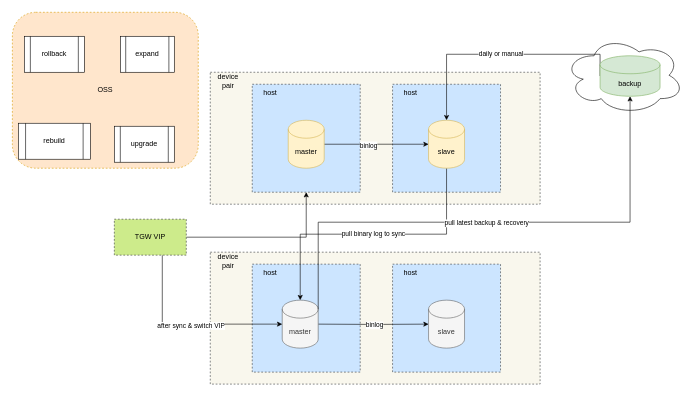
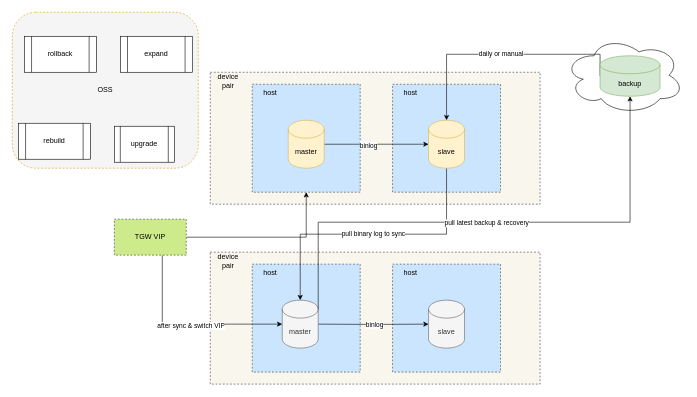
  <mxCell id="0" />
  <mxCell id="1" parent="0" />
  <mxCell id="2" value="" style="rounded=0;whiteSpace=wrap;html=1;dashed=1;fillColor=#f9f7ed;strokeColor=#36393d;" vertex="1" parent="1"><mxGeometry x="350" y="420" width="550" height="220" as="geometry" /></mxCell>
  <mxCell id="3" value="" style="rounded=0;whiteSpace=wrap;html=1;dashed=1;fillColor=#cce5ff;strokeColor=#36393d;" vertex="1" parent="1"><mxGeometry x="420" y="440" width="180" height="180" as="geometry" /></mxCell>
  <mxCell id="4" value="" style="rounded=0;whiteSpace=wrap;html=1;dashed=1;fillColor=#f9f7ed;strokeColor=#36393d;" vertex="1" parent="1"><mxGeometry x="350" y="120" width="550" height="220" as="geometry" /></mxCell>
  <mxCell id="5" value="" style="ellipse;shape=cloud;whiteSpace=wrap;html=1;" vertex="1" parent="1"><mxGeometry x="940" y="60" width="200" height="130" as="geometry" /></mxCell>
  <mxCell id="6" value="" style="rounded=0;whiteSpace=wrap;html=1;dashed=1;fillColor=#cce5ff;strokeColor=#36393d;" vertex="1" parent="1"><mxGeometry x="654" y="140" width="180" height="180" as="geometry" /></mxCell>
  <mxCell id="7" value="daily or manual" style="edgeStyle=orthogonalEdgeStyle;rounded=0;orthogonalLoop=1;jettySize=auto;html=1;exitX=0;exitY=0.5;exitDx=0;exitDy=0;exitPerimeter=0;entryX=0.5;entryY=0;entryDx=0;entryDy=0;entryPerimeter=0;" edge="1" parent="1" source="32" target="13"><mxGeometry relative="1" as="geometry"><mxPoint x="744" y="210" as="targetPoint" /><Array as="points"><mxPoint x="1000" y="90" /><mxPoint x="744" y="90" /></Array></mxGeometry></mxCell>
  <mxCell id="8" value="" style="rounded=0;whiteSpace=wrap;html=1;dashed=1;fillColor=#cce5ff;strokeColor=#36393d;" vertex="1" parent="1"><mxGeometry x="420" y="140" width="180" height="180" as="geometry" /></mxCell>
  <mxCell id="9" style="edgeStyle=orthogonalEdgeStyle;rounded=0;orthogonalLoop=1;jettySize=auto;html=1;exitX=1;exitY=0.5;exitDx=0;exitDy=0;exitPerimeter=0;entryX=0;entryY=0.5;entryDx=0;entryDy=0;entryPerimeter=0;" edge="1" parent="1" source="11" target="13"><mxGeometry relative="1" as="geometry" /></mxCell>
  <mxCell id="10" value="binlog" style="edgeLabel;html=1;align=center;verticalAlign=middle;resizable=0;points=[];" vertex="1" connectable="0" parent="9"><mxGeometry x="-0.161" relative="1" as="geometry"><mxPoint y="1" as="offset" /></mxGeometry></mxCell>
  <mxCell id="11" value="master" style="shape=cylinder3;whiteSpace=wrap;html=1;boundedLbl=1;backgroundOutline=1;size=15;fillColor=#fff2cc;strokeColor=#d6b656;" vertex="1" parent="1"><mxGeometry x="480" y="200" width="60" height="80" as="geometry" /></mxCell>
  <mxCell id="12" value="pull binary log to sync" style="edgeStyle=orthogonalEdgeStyle;rounded=0;orthogonalLoop=1;jettySize=auto;html=1;exitX=0.5;exitY=1;exitDx=0;exitDy=0;exitPerimeter=0;" edge="1" parent="1" source="13" target="23"><mxGeometry relative="1" as="geometry" /></mxCell>
  <mxCell id="13" value="slave" style="shape=cylinder3;whiteSpace=wrap;html=1;boundedLbl=1;backgroundOutline=1;size=15;fillColor=#fff2cc;strokeColor=#d6b656;" vertex="1" parent="1"><mxGeometry x="714" y="200" width="60" height="80" as="geometry" /></mxCell>
  <mxCell id="14" value="host" style="text;html=1;strokeColor=none;fillColor=none;align=center;verticalAlign=middle;whiteSpace=wrap;rounded=0;dashed=1;" vertex="1" parent="1"><mxGeometry x="420" y="140" width="60" height="30" as="geometry" /></mxCell>
  <mxCell id="15" value="host" style="text;html=1;strokeColor=none;fillColor=none;align=center;verticalAlign=middle;whiteSpace=wrap;rounded=0;dashed=1;" vertex="1" parent="1"><mxGeometry x="654" y="140" width="60" height="30" as="geometry" /></mxCell>
- <mxCell id="16" value="OSS" style="rounded=1;whiteSpace=wrap;html=1;dashed=1;fillColor=#ffe6cc;strokeColor=#d79b00;" vertex="1" parent="1"><mxGeometry x="20" y="20" width="310" height="260" as="geometry" /></mxCell>
+ <mxCell id="16" value="OSS" style="rounded=1;whiteSpace=wrap;html=1;dashed=1;fillColor=#f5f5f5;strokeColor=#d79b00;" vertex="1" parent="1"><mxGeometry x="20" y="20" width="310" height="260" as="geometry" /></mxCell>
  <mxCell id="17" value="" style="rounded=0;whiteSpace=wrap;html=1;dashed=1;fillColor=#cce5ff;strokeColor=#36393d;" vertex="1" parent="1"><mxGeometry x="654" y="440" width="180" height="180" as="geometry" /></mxCell>
  <mxCell id="18" style="edgeStyle=orthogonalEdgeStyle;rounded=0;orthogonalLoop=1;jettySize=auto;html=1;exitX=1;exitY=0.5;exitDx=0;exitDy=0;exitPerimeter=0;entryX=0;entryY=0.5;entryDx=0;entryDy=0;entryPerimeter=0;" edge="1" parent="1" target="20"><mxGeometry relative="1" as="geometry"><mxPoint x="530" y="540" as="sourcePoint" /></mxGeometry></mxCell>
  <mxCell id="19" value="binlog" style="edgeLabel;html=1;align=center;verticalAlign=middle;resizable=0;points=[];" vertex="1" connectable="0" parent="18"><mxGeometry x="0.022" relative="1" as="geometry"><mxPoint y="1" as="offset" /></mxGeometry></mxCell>
  <mxCell id="20" value="slave" style="shape=cylinder3;whiteSpace=wrap;html=1;boundedLbl=1;backgroundOutline=1;size=15;fillColor=#f5f5f5;strokeColor=#666666;fontColor=#333333;" vertex="1" parent="1"><mxGeometry x="714" y="500" width="60" height="80" as="geometry" /></mxCell>
  <mxCell id="21" value="host" style="text;html=1;strokeColor=none;fillColor=none;align=center;verticalAlign=middle;whiteSpace=wrap;rounded=0;dashed=1;" vertex="1" parent="1"><mxGeometry x="420" y="440" width="60" height="30" as="geometry" /></mxCell>
  <mxCell id="22" value="host" style="text;html=1;strokeColor=none;fillColor=none;align=center;verticalAlign=middle;whiteSpace=wrap;rounded=0;dashed=1;" vertex="1" parent="1"><mxGeometry x="654" y="440" width="60" height="30" as="geometry" /></mxCell>
  <mxCell id="23" value="master" style="shape=cylinder3;whiteSpace=wrap;html=1;boundedLbl=1;backgroundOutline=1;size=15;fillColor=#f5f5f5;strokeColor=#666666;fontColor=#333333;" vertex="1" parent="1"><mxGeometry x="470" y="500" width="60" height="80" as="geometry" /></mxCell>
  <mxCell id="24" style="edgeStyle=orthogonalEdgeStyle;rounded=0;orthogonalLoop=1;jettySize=auto;html=1;" edge="1" parent="1" source="27" target="8"><mxGeometry relative="1" as="geometry" /></mxCell>
  <mxCell id="25" style="edgeStyle=orthogonalEdgeStyle;rounded=0;orthogonalLoop=1;jettySize=auto;html=1;entryX=0;entryY=0.5;entryDx=0;entryDy=0;entryPerimeter=0;" edge="1" parent="1" source="27" target="23"><mxGeometry relative="1" as="geometry"><mxPoint x="270" y="580" as="targetPoint" /><Array as="points"><mxPoint x="270" y="540" /></Array></mxGeometry></mxCell>
  <mxCell id="26" value="after sync &amp;amp; switch VIP" style="edgeLabel;html=1;align=center;verticalAlign=middle;resizable=0;points=[];" vertex="1" connectable="0" parent="25"><mxGeometry x="0.029" y="-1" relative="1" as="geometry"><mxPoint y="1" as="offset" /></mxGeometry></mxCell>
  <mxCell id="27" value="TGW VIP" style="rounded=0;whiteSpace=wrap;html=1;dashed=1;fillColor=#cdeb8b;strokeColor=#36393d;" vertex="1" parent="1"><mxGeometry x="190" y="365" width="120" height="60" as="geometry" /></mxCell>
  <mxCell id="28" value="device pair" style="text;html=1;strokeColor=none;fillColor=none;align=center;verticalAlign=middle;whiteSpace=wrap;rounded=0;dashed=1;" vertex="1" parent="1"><mxGeometry x="350" y="120" width="60" height="30" as="geometry" /></mxCell>
  <mxCell id="29" value="device pair" style="text;html=1;strokeColor=none;fillColor=none;align=center;verticalAlign=middle;whiteSpace=wrap;rounded=0;dashed=1;" vertex="1" parent="1"><mxGeometry x="350" y="420" width="60" height="30" as="geometry" /></mxCell>
  <mxCell id="30" style="edgeStyle=orthogonalEdgeStyle;rounded=0;orthogonalLoop=1;jettySize=auto;html=1;exitX=1;exitY=0;exitDx=0;exitDy=15;exitPerimeter=0;" edge="1" parent="1" source="23" target="32"><mxGeometry relative="1" as="geometry"><Array as="points"><mxPoint x="530" y="370" /><mxPoint x="1050" y="370" /></Array></mxGeometry></mxCell>
  <mxCell id="31" value="pull latest backup &amp;amp; recovery" style="edgeLabel;html=1;align=center;verticalAlign=middle;resizable=0;points=[];" vertex="1" connectable="0" parent="30"><mxGeometry x="-0.029" relative="1" as="geometry"><mxPoint y="1" as="offset" /></mxGeometry></mxCell>
  <mxCell id="32" value="backup" style="shape=cylinder3;whiteSpace=wrap;html=1;boundedLbl=1;backgroundOutline=1;size=15;fillColor=#d5e8d4;strokeColor=#82b366;" vertex="1" parent="1"><mxGeometry x="1000" y="92.5" width="100" height="67.5" as="geometry" /></mxCell>
  <mxCell id="33" value="rebuild" style="shape=process;whiteSpace=wrap;html=1;backgroundOutline=1;" vertex="1" parent="1"><mxGeometry x="30" y="205" width="120" height="60" as="geometry" /></mxCell>
- <mxCell id="34" value="expand" style="shape=process;whiteSpace=wrap;html=1;backgroundOutline=1;" vertex="1" parent="1"><mxGeometry x="200" y="60" width="90" height="60" as="geometry" /></mxCell>
- <mxCell id="35" value="rollback" style="shape=process;whiteSpace=wrap;html=1;backgroundOutline=1;" vertex="1" parent="1"><mxGeometry x="40" y="60" width="100" height="60" as="geometry" /></mxCell>
+ <mxCell id="34" value="expand" style="shape=process;whiteSpace=wrap;html=1;backgroundOutline=1;" vertex="1" parent="1"><mxGeometry x="200" y="60" width="120" height="60" as="geometry" /></mxCell>
+ <mxCell id="35" value="rollback" style="shape=process;whiteSpace=wrap;html=1;backgroundOutline=1;" vertex="1" parent="1"><mxGeometry x="40" y="60" width="120" height="60" as="geometry" /></mxCell>
  <mxCell id="36" value="upgrade" style="shape=process;whiteSpace=wrap;html=1;backgroundOutline=1;" vertex="1" parent="1"><mxGeometry x="190" y="210" width="100" height="60" as="geometry" /></mxCell>
